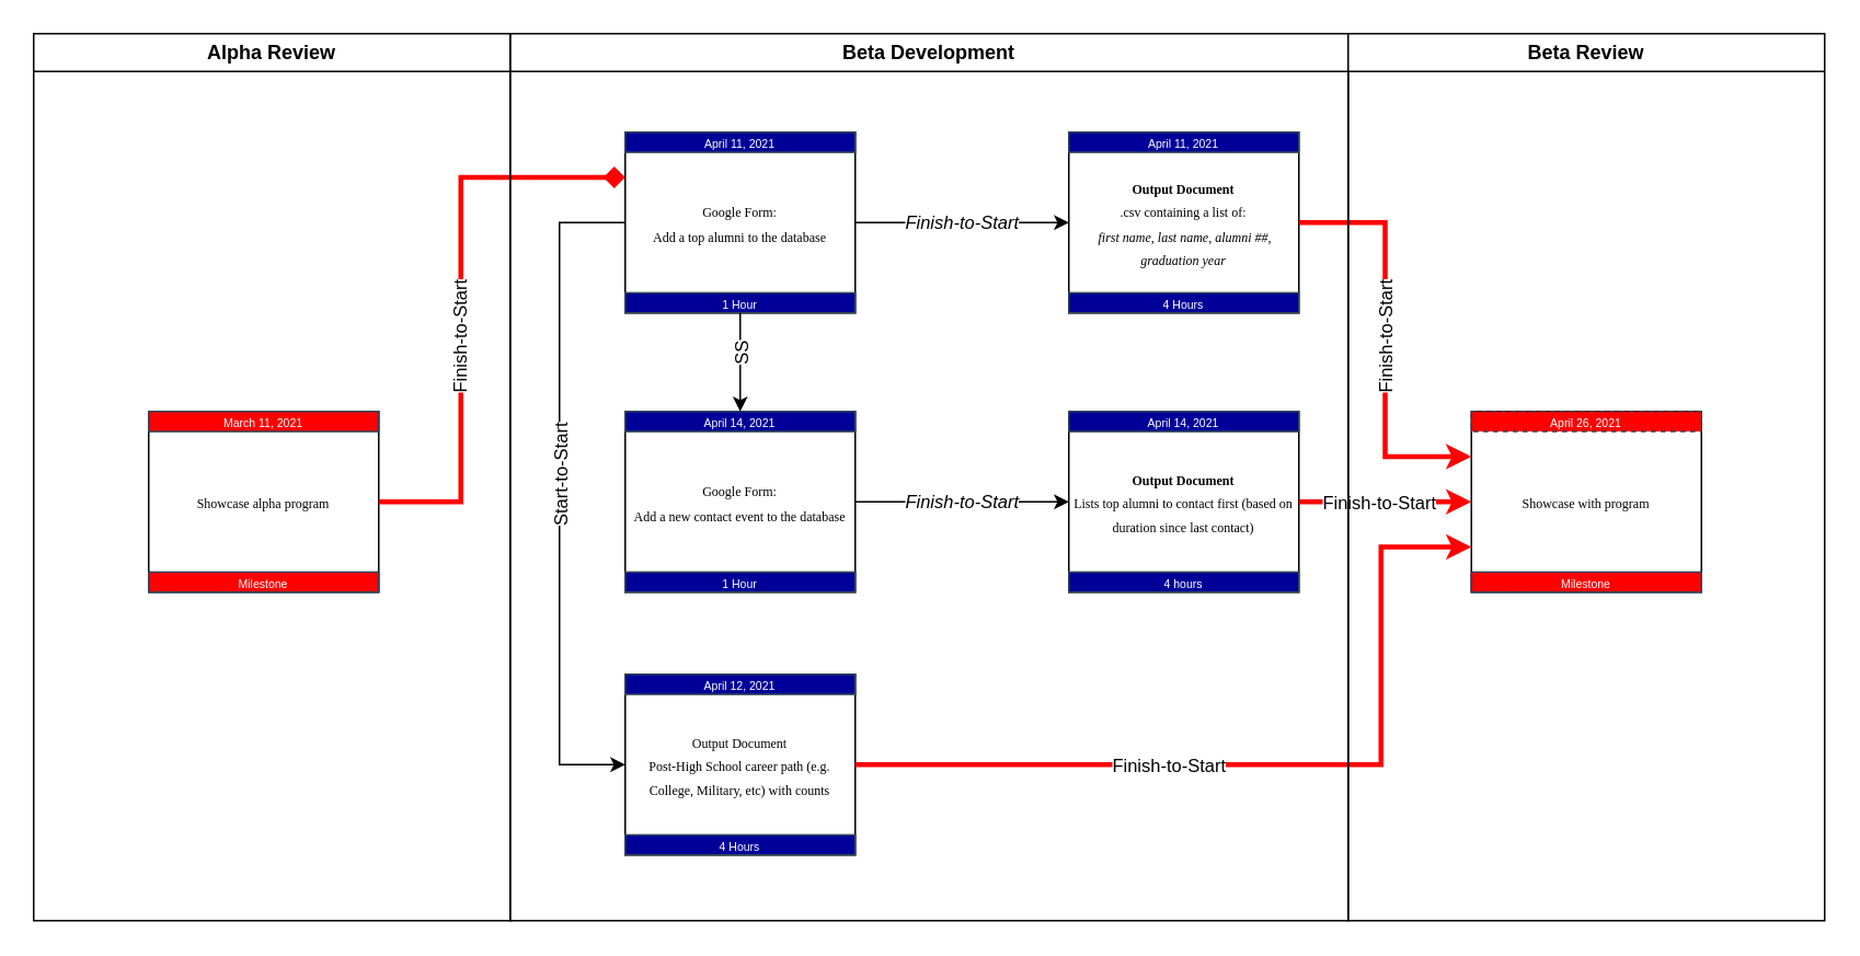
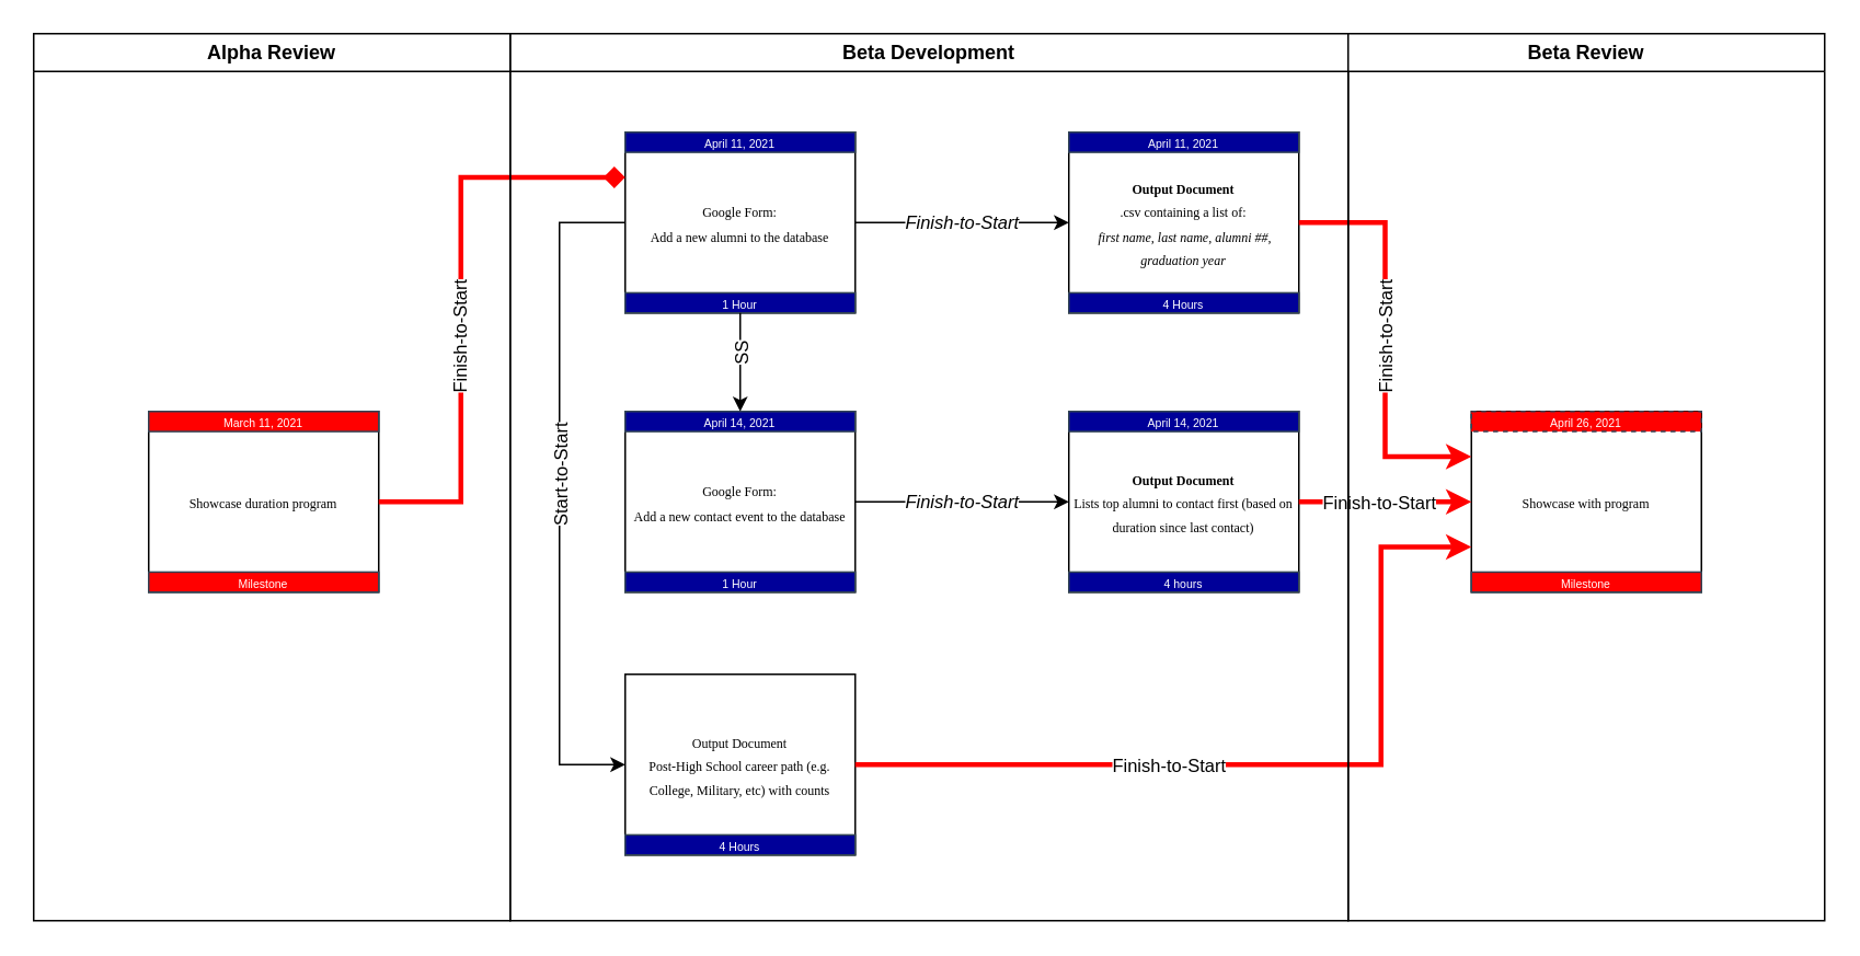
  <mxCell id="0" />
  <mxCell id="1" value="Flow" parent="0" />
  <mxCell id="2" value="&lt;i&gt;Finish-to-Start&lt;/i&gt;" style="edgeStyle=orthogonalEdgeStyle;rounded=0;orthogonalLoop=1;jettySize=auto;html=1;exitX=1;exitY=0.5;exitDx=0;exitDy=0;entryX=0;entryY=0.5;entryDx=0;entryDy=0;orthogonal=0;" parent="1" source="13" target="4" edge="1"><mxGeometry relative="1" as="geometry"><Array as="points"><mxPoint x="560" y="135" /><mxPoint x="560" y="135" /></Array></mxGeometry></mxCell>
  <mxCell id="3" value="" style="group;fontFamily=Verdana;fillColor=#66FF66;" parent="1" vertex="1" connectable="0"><mxGeometry x="650" y="80" width="140" height="110" as="geometry" /></mxCell>
  <mxCell id="4" value="&lt;font face=&quot;Verdana&quot; style=&quot;font-size: 8px&quot;&gt;&lt;b&gt;Output Document&lt;/b&gt;&lt;br&gt;.csv containing a list of:&lt;br&gt;&lt;i&gt;&amp;nbsp;first name, last name, alumni ##, graduation year&lt;/i&gt;&lt;br&gt;&lt;/font&gt;" style="whiteSpace=wrap;html=1;" parent="3" vertex="1"><mxGeometry width="140" height="110.0" as="geometry" /></mxCell>
  <mxCell id="5" value="&lt;font style=&quot;font-size: 7px&quot;&gt;April 11, 2021&lt;/font&gt;" style="whiteSpace=wrap;html=1;strokeColor=#314354;fontColor=#ffffff;fillColor=#000099;" parent="3" vertex="1"><mxGeometry width="140" height="12.222" as="geometry" /></mxCell>
  <mxCell id="6" value="&lt;font style=&quot;font-size: 7px ; line-height: 100%&quot;&gt;4 Hours&lt;br&gt;&lt;/font&gt;" style="whiteSpace=wrap;html=1;strokeColor=#314354;fontColor=#ffffff;fillColor=#000099;" parent="3" vertex="1"><mxGeometry y="97.778" width="140" height="12.222" as="geometry" /></mxCell>
  <mxCell id="7" value="" style="group;fontFamily=Verdana;fillColor=#66FF66;" parent="1" vertex="1" connectable="0"><mxGeometry x="650" y="250" width="140" height="110" as="geometry" /></mxCell>
  <mxCell id="8" value="&lt;font face=&quot;Verdana&quot; style=&quot;font-size: 8px&quot;&gt;&lt;b&gt;Output Document&lt;/b&gt;&lt;br&gt;Lists top alumni to contact first (based on duration since last contact)&lt;br&gt;&lt;/font&gt;" style="whiteSpace=wrap;html=1;" parent="7" vertex="1"><mxGeometry width="140" height="110.0" as="geometry" /></mxCell>
  <mxCell id="9" value="&lt;font style=&quot;font-size: 7px&quot;&gt;April 14, 2021&lt;/font&gt;" style="whiteSpace=wrap;html=1;strokeColor=#314354;fontColor=#ffffff;fillColor=#000099;" parent="7" vertex="1"><mxGeometry width="140" height="12.222" as="geometry" /></mxCell>
  <mxCell id="10" value="&lt;font style=&quot;font-size: 7px ; line-height: 100%&quot;&gt;4 hours&lt;br&gt;&lt;/font&gt;" style="whiteSpace=wrap;html=1;strokeColor=#314354;fontColor=#ffffff;fillColor=#000099;" parent="7" vertex="1"><mxGeometry y="97.778" width="140" height="12.222" as="geometry" /></mxCell>
  <mxCell id="11" value="&lt;i&gt;Finish-to-Start&lt;/i&gt;" style="edgeStyle=orthogonalEdgeStyle;rounded=0;orthogonalLoop=1;jettySize=auto;html=1;exitX=1;exitY=0.5;exitDx=0;exitDy=0;entryX=0;entryY=0.5;entryDx=0;entryDy=0;orthogonal=0;" parent="1" source="17" target="8" edge="1"><mxGeometry relative="1" as="geometry"><Array as="points"><mxPoint x="560" y="305" /><mxPoint x="560" y="305" /></Array></mxGeometry></mxCell>
  <mxCell id="12" value="" style="group;fontFamily=Verdana;fillColor=#66FF66;" parent="1" vertex="1" connectable="0"><mxGeometry x="380" y="80" width="140" height="110" as="geometry" /></mxCell>
- <mxCell id="13" value="&lt;font face=&quot;Verdana&quot; style=&quot;font-size: 8px&quot;&gt;Google Form:&lt;br&gt;Add a top alumni to the database&lt;br&gt;&lt;/font&gt;" style="whiteSpace=wrap;html=1;" parent="12" vertex="1"><mxGeometry width="140" height="110.0" as="geometry" /></mxCell>
+ <mxCell id="13" value="&lt;font face=&quot;Verdana&quot; style=&quot;font-size: 8px&quot;&gt;Google Form:&lt;br&gt;Add a new alumni to the database&lt;br&gt;&lt;/font&gt;" style="whiteSpace=wrap;html=1;" parent="12" vertex="1"><mxGeometry width="140" height="110.0" as="geometry" /></mxCell>
  <mxCell id="14" value="&lt;font style=&quot;font-size: 7px&quot;&gt;April 11, 2021&lt;/font&gt;" style="whiteSpace=wrap;html=1;strokeColor=#314354;fontColor=#ffffff;fillColor=#000099;" parent="12" vertex="1"><mxGeometry width="140" height="12.222" as="geometry" /></mxCell>
  <mxCell id="15" value="&lt;font style=&quot;font-size: 7px ; line-height: 100%&quot;&gt;1 Hour&lt;br&gt;&lt;/font&gt;" style="whiteSpace=wrap;html=1;strokeColor=#314354;fontColor=#ffffff;fillColor=#000099;" parent="12" vertex="1"><mxGeometry y="97.778" width="140" height="12.222" as="geometry" /></mxCell>
  <mxCell id="16" value="" style="group;fontFamily=Verdana;fillColor=#66FF66;" parent="1" vertex="1" connectable="0"><mxGeometry x="380" y="250" width="140" height="110" as="geometry" /></mxCell>
  <mxCell id="17" value="&lt;font face=&quot;Verdana&quot; style=&quot;font-size: 8px&quot;&gt;Google Form:&lt;br&gt;Add a new contact event to the database&lt;br&gt;&lt;/font&gt;" style="whiteSpace=wrap;html=1;" parent="16" vertex="1"><mxGeometry width="140" height="110.0" as="geometry" /></mxCell>
  <mxCell id="18" value="&lt;font style=&quot;font-size: 7px&quot;&gt;April 14, 2021&lt;/font&gt;" style="whiteSpace=wrap;html=1;strokeColor=#314354;fontColor=#ffffff;fillColor=#000099;" parent="16" vertex="1"><mxGeometry width="140" height="12.222" as="geometry" /></mxCell>
  <mxCell id="19" value="&lt;font style=&quot;font-size: 7px ; line-height: 100%&quot;&gt;1 Hour&lt;br&gt;&lt;/font&gt;" style="whiteSpace=wrap;html=1;strokeColor=#314354;fontColor=#ffffff;fillColor=#000099;" parent="16" vertex="1"><mxGeometry y="97.778" width="140" height="12.222" as="geometry" /></mxCell>
  <mxCell id="20" value="" style="group;fontFamily=Verdana;fillColor=#66FF66;" parent="1" vertex="1" connectable="0"><mxGeometry x="380" y="410" width="140" height="110" as="geometry" /></mxCell>
  <mxCell id="21" value="&lt;font face=&quot;Verdana&quot; style=&quot;font-size: 8px&quot;&gt;Output Document&lt;br&gt;Post-High School career path (e.g. College, Military, etc) with counts&lt;br&gt;&lt;/font&gt;" style="whiteSpace=wrap;html=1;" parent="20" vertex="1"><mxGeometry width="140" height="110.0" as="geometry" /></mxCell>
- <mxCell id="22" value="&lt;font style=&quot;font-size: 7px&quot;&gt;April 12, 2021&lt;/font&gt;" style="whiteSpace=wrap;html=1;strokeColor=#314354;fontColor=#ffffff;fillColor=#000099;" parent="20" vertex="1"><mxGeometry width="140" height="12.222" as="geometry" /></mxCell>
  <mxCell id="23" value="&lt;font style=&quot;font-size: 7px ; line-height: 100%&quot;&gt;4 Hours&lt;br&gt;&lt;/font&gt;" style="whiteSpace=wrap;html=1;strokeColor=#314354;fontColor=#ffffff;fillColor=#000099;" parent="20" vertex="1"><mxGeometry y="97.778" width="140" height="12.222" as="geometry" /></mxCell>
  <mxCell id="24" style="edgeStyle=elbowEdgeStyle;rounded=0;orthogonalLoop=1;jettySize=auto;elbow=vertical;html=1;exitX=0;exitY=0.5;exitDx=0;exitDy=0;entryX=0;entryY=0.5;entryDx=0;entryDy=0;startArrow=none;startFill=0;" parent="1" source="13" target="21" edge="1"><mxGeometry relative="1" as="geometry"><Array as="points"><mxPoint x="340" y="380" /></Array></mxGeometry></mxCell>
  <mxCell id="25" value="Start-to-Start" style="edgeLabel;html=1;align=center;verticalAlign=middle;resizable=0;points=[];rotation=-90;" parent="24" vertex="1" connectable="0"><mxGeometry x="-0.062" y="3" relative="1" as="geometry"><mxPoint x="-3" y="3" as="offset" /></mxGeometry></mxCell>
  <mxCell id="26" value="" style="group;fontFamily=Verdana;fillColor=#66FF66;" parent="1" vertex="1" connectable="0"><mxGeometry x="895" y="250" width="140" height="110" as="geometry" /></mxCell>
  <mxCell id="27" value="&lt;font face=&quot;Verdana&quot; style=&quot;font-size: 8px&quot;&gt;Showcase with program&lt;/font&gt;" style="whiteSpace=wrap;html=1;" parent="26" vertex="1"><mxGeometry width="140" height="110.0" as="geometry" /></mxCell>
  <mxCell id="28" value="&lt;font style=&quot;font-size: 7px&quot;&gt;April 26, 2021&lt;/font&gt;" style="whiteSpace=wrap;html=1;strokeColor=#314354;fontColor=#ffffff;fillColor=#FF0000;dashed=1;" parent="26" vertex="1"><mxGeometry width="140" height="12.222" as="geometry" /></mxCell>
  <mxCell id="29" value="&lt;font style=&quot;font-size: 7px ; line-height: 100%&quot;&gt;Milestone&lt;br&gt;&lt;/font&gt;" style="whiteSpace=wrap;html=1;strokeColor=#314354;fontColor=#ffffff;fillColor=#FF0000;" parent="26" vertex="1"><mxGeometry y="97.778" width="140" height="12.222" as="geometry" /></mxCell>
  <mxCell id="30" style="edgeStyle=elbowEdgeStyle;rounded=0;orthogonalLoop=1;jettySize=auto;elbow=vertical;html=1;exitX=1;exitY=0.5;exitDx=0;exitDy=0;entryX=0;entryY=0.5;entryDx=0;entryDy=0;startArrow=none;startFill=0;strokeColor=#FF0000;strokeWidth=3;" parent="1" source="8" target="27" edge="1"><mxGeometry relative="1" as="geometry" /></mxCell>
  <mxCell id="31" value="Finish-to-Start" style="edgeLabel;html=1;align=center;verticalAlign=middle;resizable=0;points=[];" parent="30" vertex="1" connectable="0"><mxGeometry x="-0.205" y="-1" relative="1" as="geometry"><mxPoint x="6" y="-1" as="offset" /></mxGeometry></mxCell>
  <mxCell id="32" style="edgeStyle=orthogonalEdgeStyle;rounded=0;orthogonalLoop=1;jettySize=auto;elbow=vertical;html=1;exitX=1;exitY=0.5;exitDx=0;exitDy=0;entryX=0;entryY=0.25;entryDx=0;entryDy=0;startArrow=none;startFill=0;strokeColor=#FF0000;strokeWidth=3;" parent="1" source="4" target="27" edge="1"><mxGeometry relative="1" as="geometry" /></mxCell>
  <mxCell id="33" value="Finish-to-Start" style="edgeLabel;html=1;align=center;verticalAlign=middle;resizable=0;points=[];rotation=-90;" parent="32" vertex="1" connectable="0"><mxGeometry x="0.064" relative="1" as="geometry"><mxPoint y="-9" as="offset" /></mxGeometry></mxCell>
  <mxCell id="34" style="edgeStyle=orthogonalEdgeStyle;rounded=0;orthogonalLoop=1;jettySize=auto;html=1;exitX=1;exitY=0.5;exitDx=0;exitDy=0;entryX=0;entryY=0.75;entryDx=0;entryDy=0;startArrow=none;startFill=0;strokeColor=#FF0000;strokeWidth=3;" parent="1" source="21" target="27" edge="1"><mxGeometry relative="1" as="geometry"><Array as="points"><mxPoint x="840" y="465" /><mxPoint x="840" y="333" /></Array></mxGeometry></mxCell>
  <mxCell id="35" value="Finish-to-Start&lt;br&gt;" style="edgeLabel;html=1;align=center;verticalAlign=middle;resizable=0;points=[];" parent="34" vertex="1" connectable="0"><mxGeometry x="-0.197" y="-5" relative="1" as="geometry"><mxPoint x="-14" y="-5" as="offset" /></mxGeometry></mxCell>
  <mxCell id="36" style="edgeStyle=orthogonalEdgeStyle;rounded=0;orthogonalLoop=1;jettySize=auto;html=1;exitX=0.5;exitY=1;exitDx=0;exitDy=0;entryX=0.5;entryY=0;entryDx=0;entryDy=0;fontColor=#FFFFFF;startArrow=none;startFill=0;fillColor=#FF0000;" parent="1" source="15" target="18" edge="1"><mxGeometry relative="1" as="geometry" /></mxCell>
  <mxCell id="37" value="SS" style="edgeLabel;html=1;align=center;verticalAlign=middle;resizable=0;points=[];fontColor=#000000;rotation=-90;" parent="36" vertex="1" connectable="0"><mxGeometry x="-0.118" relative="1" as="geometry"><mxPoint as="offset" /></mxGeometry></mxCell>
  <mxCell id="38" value="" style="group;fontFamily=Verdana;fillColor=#66FF66;" parent="1" vertex="1" connectable="0"><mxGeometry x="90" y="250" width="140" height="110" as="geometry" /></mxCell>
- <mxCell id="39" value="&lt;font face=&quot;Verdana&quot; style=&quot;font-size: 8px&quot;&gt;Showcase alpha program&lt;/font&gt;" style="whiteSpace=wrap;html=1;" parent="38" vertex="1"><mxGeometry width="140" height="110.0" as="geometry" /></mxCell>
+ <mxCell id="39" value="&lt;font face=&quot;Verdana&quot; style=&quot;font-size: 8px&quot;&gt;Showcase duration program&lt;/font&gt;" style="whiteSpace=wrap;html=1;" parent="38" vertex="1"><mxGeometry width="140" height="110.0" as="geometry" /></mxCell>
  <mxCell id="40" value="&lt;font style=&quot;font-size: 7px&quot;&gt;March 11, 2021&lt;/font&gt;" style="whiteSpace=wrap;html=1;strokeColor=#314354;fontColor=#ffffff;fillColor=#FF0000;" parent="38" vertex="1"><mxGeometry width="140" height="12.222" as="geometry" /></mxCell>
  <mxCell id="41" value="&lt;font style=&quot;font-size: 7px ; line-height: 100%&quot;&gt;Milestone&lt;br&gt;&lt;/font&gt;" style="whiteSpace=wrap;html=1;strokeColor=#314354;fontColor=#ffffff;fillColor=#FF0000;" parent="38" vertex="1"><mxGeometry y="97.778" width="140" height="12.222" as="geometry" /></mxCell>
  <mxCell id="42" style="edgeStyle=orthogonalEdgeStyle;rounded=0;orthogonalLoop=1;jettySize=auto;html=1;exitX=1;exitY=0.5;exitDx=0;exitDy=0;entryX=0;entryY=0.25;entryDx=0;entryDy=0;fontColor=#000000;startArrow=none;startFill=0;fillColor=#FF0000;strokeColor=#FF0000;strokeWidth=3;endArrow=diamond;" parent="1" source="39" target="13" edge="1"><mxGeometry relative="1" as="geometry"><Array as="points"><mxPoint x="280" y="305" /><mxPoint x="280" y="108" /></Array></mxGeometry></mxCell>
  <mxCell id="43" value="Finish-to-Start" style="edgeLabel;html=1;align=center;verticalAlign=middle;resizable=0;points=[];fontColor=#000000;rotation=-90;" parent="42" vertex="1" connectable="0"><mxGeometry x="-0.221" y="1" relative="1" as="geometry"><mxPoint y="-14" as="offset" /></mxGeometry></mxCell>
  <mxCell id="44" value="Background" style="locked=1;" parent="0" />
  <mxCell id="45" value="Beta Development" style="swimlane;whiteSpace=wrap;startSize=23;" parent="44" vertex="1"><mxGeometry x="310" width="510" height="540" as="geometry" y="20" /></mxCell>
  <mxCell id="46" value="Beta Review" style="swimlane;whiteSpace=wrap;startSize=23;" parent="44" vertex="1"><mxGeometry x="820" width="290" height="540" as="geometry" y="20" /></mxCell>
  <mxCell id="47" value="Alpha Review" style="swimlane;whiteSpace=wrap;startSize=23;" parent="44" vertex="1"><mxGeometry x="20" width="290" height="540" as="geometry" y="20" /></mxCell>
